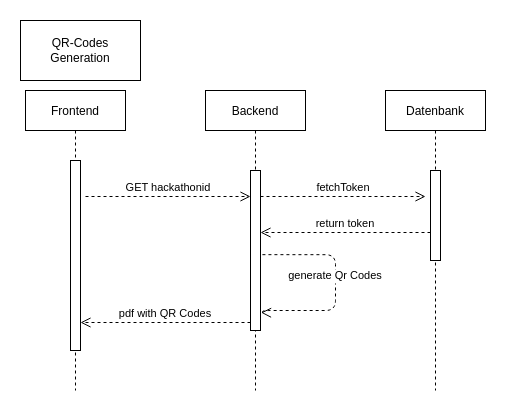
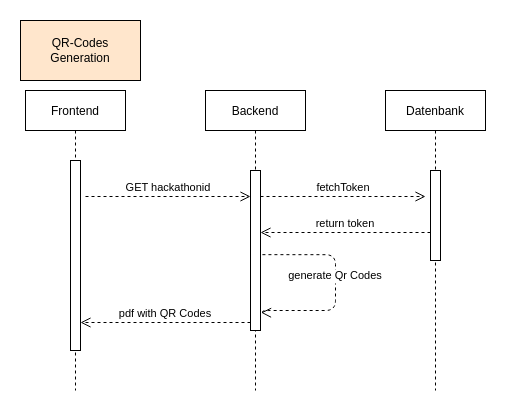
  <mxCell id="0" />
  <mxCell id="1" parent="0" />
  <mxCell id="2" value="Frontend" style="shape=umlLifeline;perimeter=lifelinePerimeter;container=1;collapsible=0;recursiveResize=0;rounded=0;shadow=0;strokeWidth=1;" parent="1" vertex="1"><mxGeometry x="25" y="90" width="100" height="300" as="geometry" /></mxCell>
  <mxCell id="3" value="" style="points=[];perimeter=orthogonalPerimeter;rounded=0;shadow=0;strokeWidth=1;" parent="2" vertex="1"><mxGeometry x="45" y="70" width="10" height="190" as="geometry" /></mxCell>
  <mxCell id="4" value="Backend" style="shape=umlLifeline;perimeter=lifelinePerimeter;container=1;collapsible=0;recursiveResize=0;rounded=0;shadow=0;strokeWidth=1;" parent="1" vertex="1"><mxGeometry x="205" y="90" width="100" height="300" as="geometry" /></mxCell>
  <mxCell id="5" value="" style="points=[];perimeter=orthogonalPerimeter;rounded=0;shadow=0;strokeWidth=1;" parent="4" vertex="1"><mxGeometry x="45" y="80" width="10" height="160" as="geometry" /></mxCell>
  <mxCell id="6" value="generate Qr Codes" style="verticalAlign=bottom;endArrow=open;dashed=1;endSize=8;shadow=0;strokeWidth=1;exitX=1.193;exitY=0.526;exitDx=0;exitDy=0;exitPerimeter=0;edgeStyle=orthogonalEdgeStyle;entryX=1.055;entryY=0.888;entryDx=0;entryDy=0;entryPerimeter=0;" edge="1" parent="4" source="5" target="5"><mxGeometry relative="1" as="geometry"><mxPoint x="57" y="250" as="targetPoint" /><mxPoint x="110" y="180" as="sourcePoint" /><Array as="points"><mxPoint x="130" y="164" /><mxPoint x="130" y="220" /><mxPoint x="57" y="220" /><mxPoint x="57" y="222" /></Array></mxGeometry></mxCell>
  <mxCell id="7" value="pdf with QR Codes" style="verticalAlign=bottom;endArrow=open;dashed=1;endSize=8;exitX=0;exitY=0.95;shadow=0;strokeWidth=1;" parent="1" source="5" target="3" edge="1"><mxGeometry relative="1" as="geometry"><mxPoint x="180" y="246" as="targetPoint" /></mxGeometry></mxCell>
  <mxCell id="8" value="GET hackathonid" style="verticalAlign=bottom;endArrow=open;dashed=1;endSize=8;exitX=1;exitY=0.95;shadow=0;strokeWidth=1;" parent="1" edge="1"><mxGeometry relative="1" as="geometry"><mxPoint x="250" y="196" as="targetPoint" /><mxPoint x="85" y="196" as="sourcePoint" /></mxGeometry></mxCell>
  <mxCell id="9" value="Datenbank" style="shape=umlLifeline;perimeter=lifelinePerimeter;container=1;collapsible=0;recursiveResize=0;rounded=0;shadow=0;strokeWidth=1;" parent="1" vertex="1"><mxGeometry x="385" y="90" width="100" height="300" as="geometry" /></mxCell>
  <mxCell id="10" value="" style="points=[];perimeter=orthogonalPerimeter;rounded=0;shadow=0;strokeWidth=1;" parent="9" vertex="1"><mxGeometry x="45" y="80" width="10" height="90" as="geometry" /></mxCell>
- <mxCell id="11" value="QR-Codes Generation" style="rounded=0;whiteSpace=wrap;html=1;" parent="1" vertex="1"><mxGeometry x="20" y="20" width="120" height="60" as="geometry" /></mxCell>
+ <mxCell id="11" value="QR-Codes Generation" style="rounded=0;whiteSpace=wrap;html=1;fillColor=#ffe6cc;" parent="1" vertex="1"><mxGeometry x="20" y="20" width="120" height="60" as="geometry" /></mxCell>
  <mxCell id="12" value="fetchToken" style="verticalAlign=bottom;endArrow=open;dashed=1;endSize=8;exitX=1;exitY=0.95;shadow=0;strokeWidth=1;" edge="1" parent="1"><mxGeometry relative="1" as="geometry"><mxPoint x="425" y="196" as="targetPoint" /><mxPoint x="260" y="196" as="sourcePoint" /></mxGeometry></mxCell>
  <mxCell id="13" value="return token " style="verticalAlign=bottom;endArrow=open;dashed=1;endSize=8;exitX=0;exitY=0.95;shadow=0;strokeWidth=1;" edge="1" parent="1"><mxGeometry relative="1" as="geometry"><mxPoint x="260" y="232" as="targetPoint" /><mxPoint x="430" y="232" as="sourcePoint" /></mxGeometry></mxCell>
